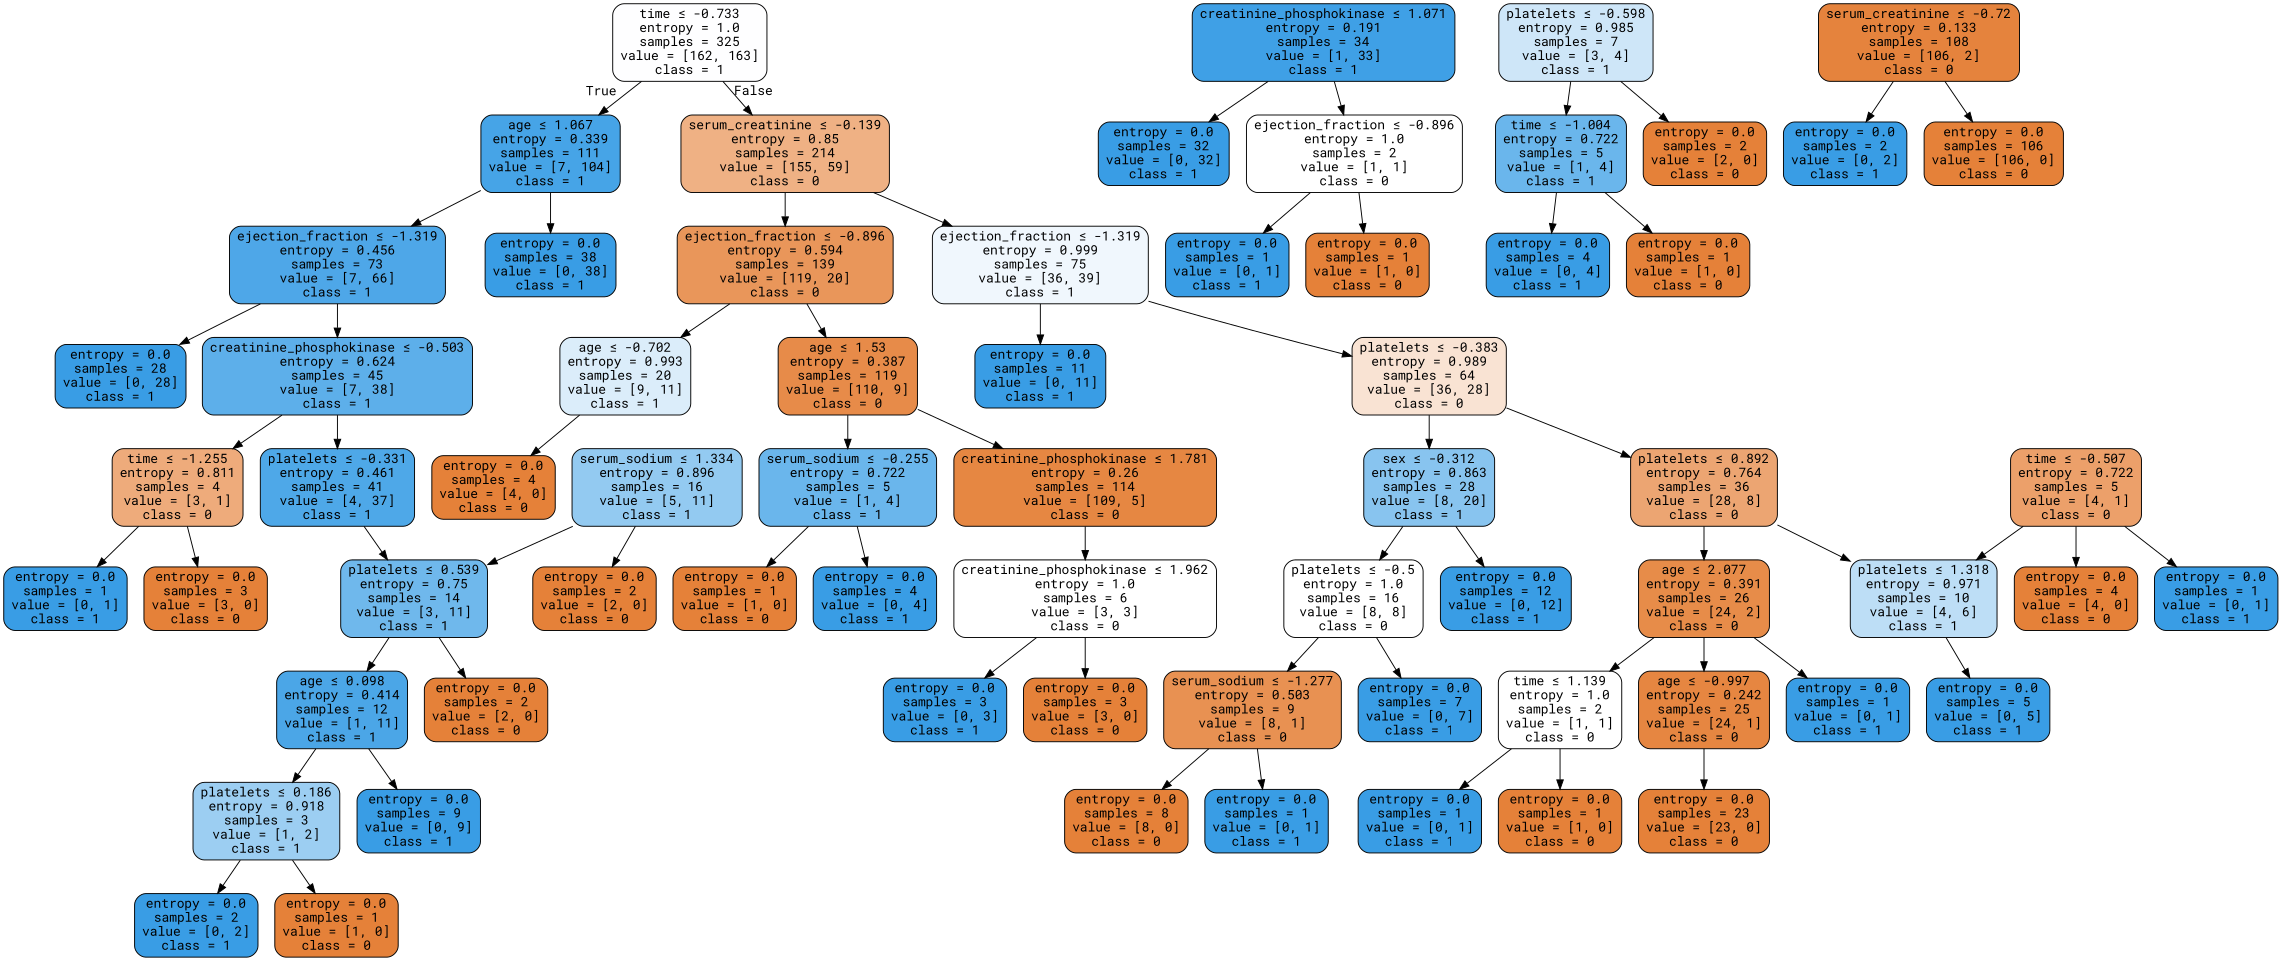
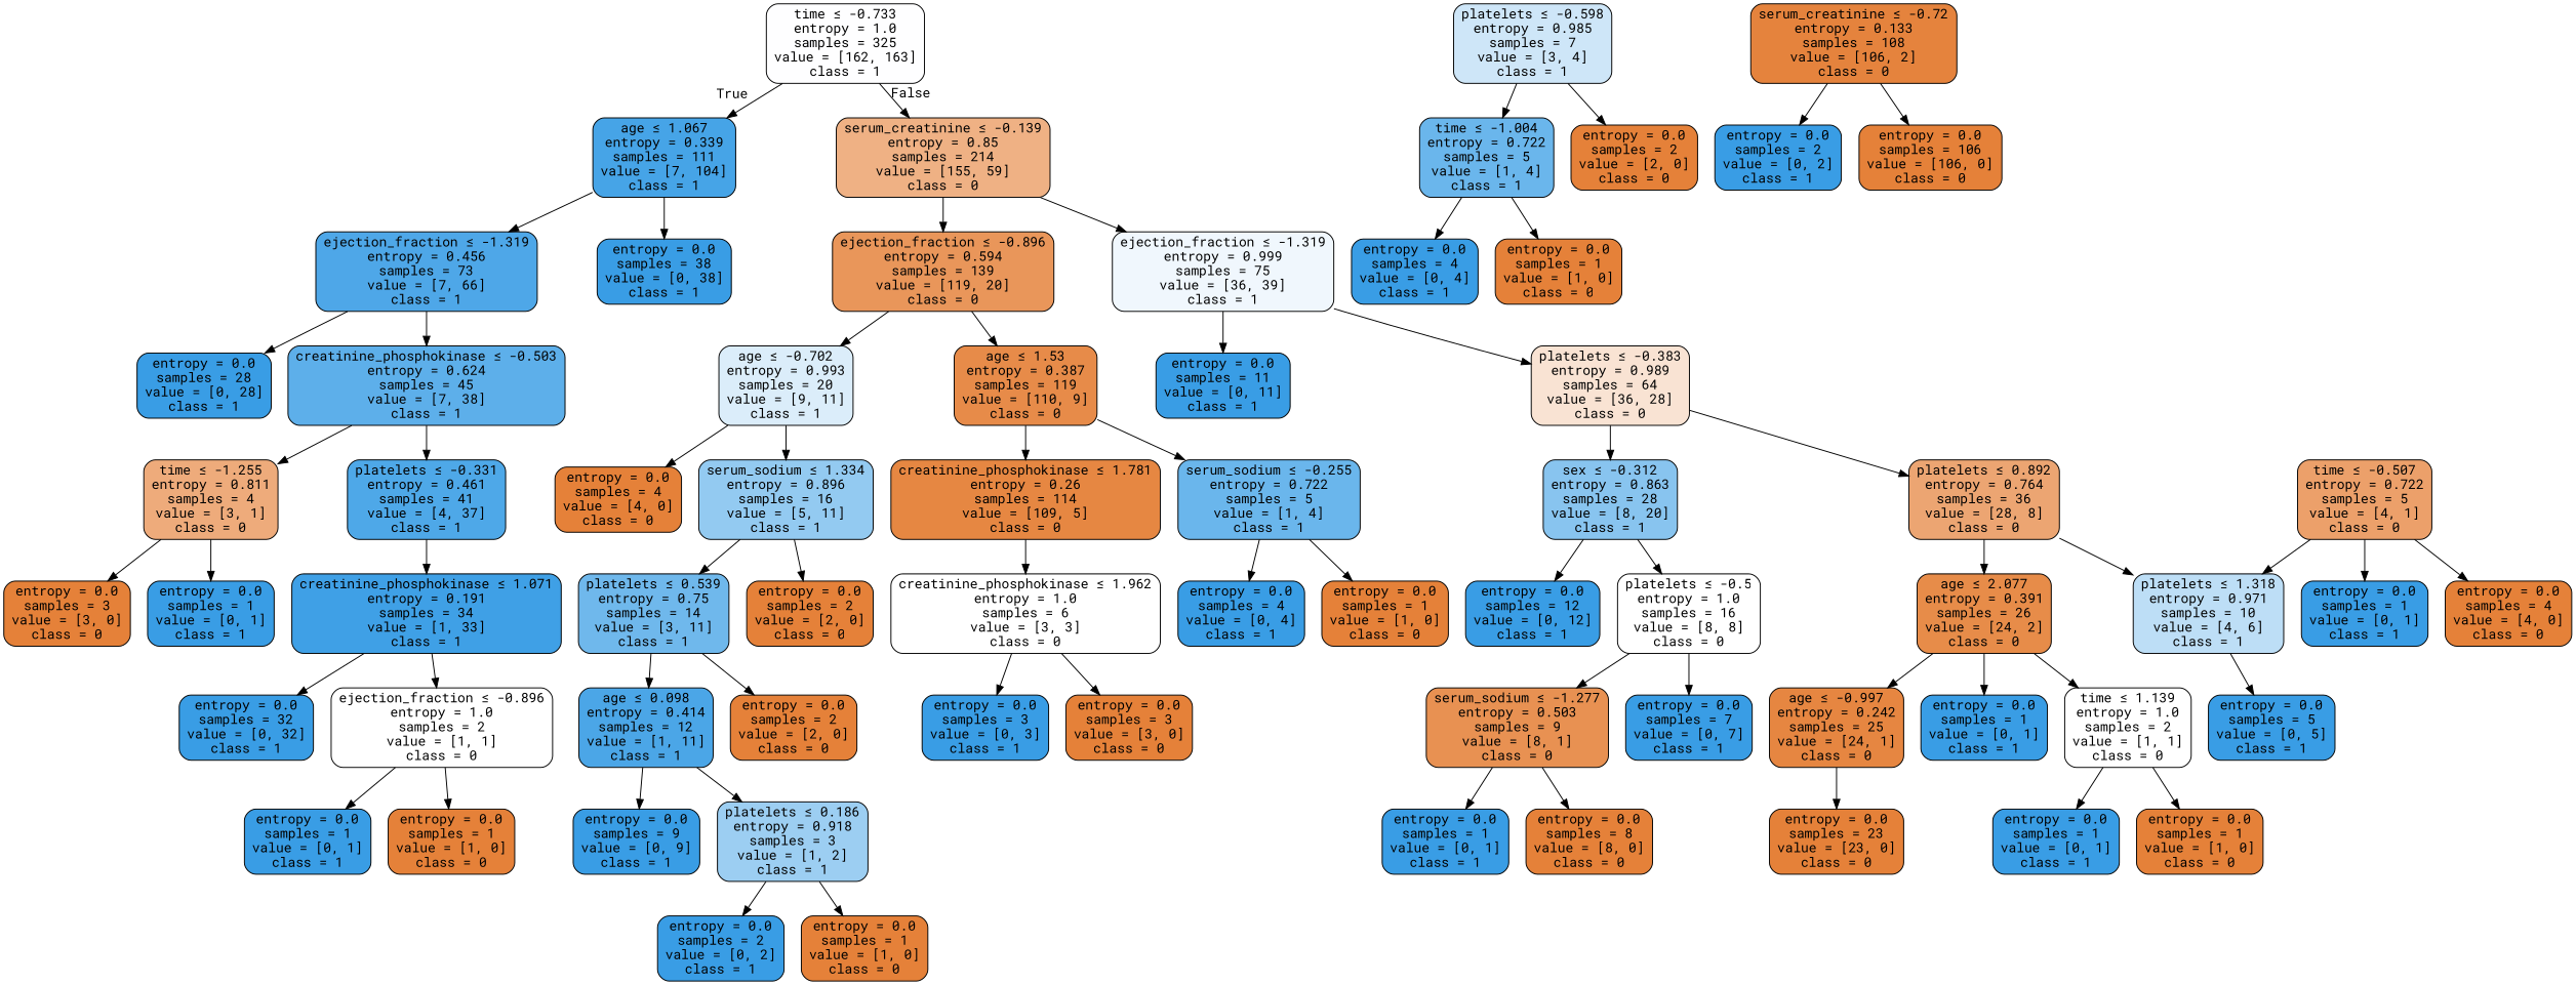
  digraph {
    fontname="Roboto Mono"
    node [color=black fillcolor="#399de5" fontname="Roboto Mono" shape=box style="filled, rounded"]
    edge [fontname="Roboto Mono"]
    n1 [fillcolor="#fefeff" label=<time &le; -0.733<br/>entropy = 1.0<br/>samples = 325<br/>value = [162, 163]<br/>class = 1>]
    n2 [fillcolor="#46a4e7" label=<age &le; 1.067<br/>entropy = 0.339<br/>samples = 111<br/>value = [7, 104]<br/>class = 1>]
    n3 [fillcolor="#efb184" label=<serum_creatinine &le; -0.139<br/>entropy = 0.85<br/>samples = 214<br/>value = [155, 59]<br/>class = 0>]
    n4 [fillcolor="#4ea7e8" label=<ejection_fraction &le; -1.319<br/>entropy = 0.456<br/>samples = 73<br/>value = [7, 66]<br/>class = 1>]
    n5 [label=<entropy = 0.0<br/>samples = 38<br/>value = [0, 38]<br/>class = 1>]
    n6 [fillcolor="#e9965a" label=<ejection_fraction &le; -0.896<br/>entropy = 0.594<br/>samples = 139<br/>value = [119, 20]<br/>class = 0>]
    n7 [fillcolor="#f0f7fd" label=<ejection_fraction &le; -1.319<br/>entropy = 0.999<br/>samples = 75<br/>value = [36, 39]<br/>class = 1>]
    n8 [label=<entropy = 0.0<br/>samples = 28<br/>value = [0, 28]<br/>class = 1>]
    n9 [fillcolor="#5dafea" label=<creatinine_phosphokinase &le; -0.503<br/>entropy = 0.624<br/>samples = 45<br/>value = [7, 38]<br/>class = 1>]
    n10 [fillcolor="#eeab7b" label=<time &le; -1.255<br/>entropy = 0.811<br/>samples = 4<br/>value = [3, 1]<br/>class = 0>]
    n11 [fillcolor="#4ea8e8" label=<platelets &le; -0.331<br/>entropy = 0.461<br/>samples = 41<br/>value = [4, 37]<br/>class = 1>]
    n12 [fillcolor="#e58139" label=<entropy = 0.0<br/>samples = 3<br/>value = [3, 0]<br/>class = 0>]
    n13 [label=<entropy = 0.0<br/>samples = 1<br/>value = [0, 1]<br/>class = 1>]
    n14 [fillcolor="#3fa0e6" label=<creatinine_phosphokinase &le; 1.071<br/>entropy = 0.191<br/>samples = 34<br/>value = [1, 33]<br/>class = 1>]
    n15 [fillcolor="#cee6f8" label=<platelets &le; -0.598<br/>entropy = 0.985<br/>samples = 7<br/>value = [3, 4]<br/>class = 1>]
    n16 [fillcolor="#6ab6ec" label=<time &le; -1.004<br/>entropy = 0.722<br/>samples = 5<br/>value = [1, 4]<br/>class = 1>]
    n17 [fillcolor="#e58139" label=<entropy = 0.0<br/>samples = 2<br/>value = [2, 0]<br/>class = 0>]
    n18 [label=<entropy = 0.0<br/>samples = 32<br/>value = [0, 32]<br/>class = 1>]
    n19 [fillcolor="#ffffff" label=<ejection_fraction &le; -0.896<br/>entropy = 1.0<br/>samples = 2<br/>value = [1, 1]<br/>class = 0>]
    n20 [label=<entropy = 0.0<br/>samples = 4<br/>value = [0, 4]<br/>class = 1>]
    n21 [fillcolor="#e58139" label=<entropy = 0.0<br/>samples = 1<br/>value = [1, 0]<br/>class = 0>]
    n22 [label=<entropy = 0.0<br/>samples = 1<br/>value = [0, 1]<br/>class = 1>]
    n23 [fillcolor="#e58139" label=<entropy = 0.0<br/>samples = 1<br/>value = [1, 0]<br/>class = 0>]
    n24 [fillcolor="#dbedfa" label=<age &le; -0.702<br/>entropy = 0.993<br/>samples = 20<br/>value = [9, 11]<br/>class = 1>]
    n25 [fillcolor="#e78b49" label=<age &le; 1.53<br/>entropy = 0.387<br/>samples = 119<br/>value = [110, 9]<br/>class = 0>]
    n26 [label=<entropy = 0.0<br/>samples = 11<br/>value = [0, 11]<br/>class = 1>]
    n27 [fillcolor="#f9e3d3" label=<platelets &le; -0.383<br/>entropy = 0.989<br/>samples = 64<br/>value = [36, 28]<br/>class = 0>]
    n28 [fillcolor="#e58139" label=<entropy = 0.0<br/>samples = 4<br/>value = [4, 0]<br/>class = 0>]
    n29 [fillcolor="#93caf1" label=<serum_sodium &le; 1.334<br/>entropy = 0.896<br/>samples = 16<br/>value = [5, 11]<br/>class = 1>]
    n30 [fillcolor="#e68742" label=<creatinine_phosphokinase &le; 1.781<br/>entropy = 0.26<br/>samples = 114<br/>value = [109, 5]<br/>class = 0>]
    n31 [fillcolor="#6ab6ec" label=<serum_sodium &le; -0.255<br/>entropy = 0.722<br/>samples = 5<br/>value = [1, 4]<br/>class = 1>]
    n32 [fillcolor="#6fb8ec" label=<platelets &le; 0.539<br/>entropy = 0.75<br/>samples = 14<br/>value = [3, 11]<br/>class = 1>]
    n33 [fillcolor="#e58139" label=<entropy = 0.0<br/>samples = 2<br/>value = [2, 0]<br/>class = 0>]
    n34 [fillcolor="#4ba6e7" label=<age &le; 0.098<br/>entropy = 0.414<br/>samples = 12<br/>value = [1, 11]<br/>class = 1>]
    n35 [fillcolor="#e58139" label=<entropy = 0.0<br/>samples = 2<br/>value = [2, 0]<br/>class = 0>]
    n36 [label=<entropy = 0.0<br/>samples = 9<br/>value = [0, 9]<br/>class = 1>]
    n37 [fillcolor="#9ccef2" label=<platelets &le; 0.186<br/>entropy = 0.918<br/>samples = 3<br/>value = [1, 2]<br/>class = 1>]
    n38 [label=<entropy = 0.0<br/>samples = 2<br/>value = [0, 2]<br/>class = 1>]
    n39 [fillcolor="#e58139" label=<entropy = 0.0<br/>samples = 1<br/>value = [1, 0]<br/>class = 0>]
    n40 [fillcolor="#ffffff" label=<creatinine_phosphokinase &le; 1.962<br/>entropy = 1.0<br/>samples = 6<br/>value = [3, 3]<br/>class = 0>]
    n41 [label=<entropy = 0.0<br/>samples = 4<br/>value = [0, 4]<br/>class = 1>]
    n42 [fillcolor="#e58139" label=<entropy = 0.0<br/>samples = 1<br/>value = [1, 0]<br/>class = 0>]
    n43 [fillcolor="#e5833d" label=<serum_creatinine &le; -0.72<br/>entropy = 0.133<br/>samples = 108<br/>value = [106, 2]<br/>class = 0>]
    n44 [label=<entropy = 0.0<br/>samples = 2<br/>value = [0, 2]<br/>class = 1>]
    n45 [fillcolor="#e58139" label=<entropy = 0.0<br/>samples = 106<br/>value = [106, 0]<br/>class = 0>]
    n46 [label=<entropy = 0.0<br/>samples = 3<br/>value = [0, 3]<br/>class = 1>]
    n47 [fillcolor="#e58139" label=<entropy = 0.0<br/>samples = 3<br/>value = [3, 0]<br/>class = 0>]
    n48 [fillcolor="#88c4ef" label=<sex &le; -0.312<br/>entropy = 0.863<br/>samples = 28<br/>value = [8, 20]<br/>class = 1>]
    n49 [fillcolor="#eca572" label=<platelets &le; 0.892<br/>entropy = 0.764<br/>samples = 36<br/>value = [28, 8]<br/>class = 0>]
    n50 [label=<entropy = 0.0<br/>samples = 12<br/>value = [0, 12]<br/>class = 1>]
    n51 [fillcolor="#ffffff" label=<platelets &le; -0.5<br/>entropy = 1.0<br/>samples = 16<br/>value = [8, 8]<br/>class = 0>]
    n52 [fillcolor="#e78c49" label=<age &le; 2.077<br/>entropy = 0.391<br/>samples = 26<br/>value = [24, 2]<br/>class = 0>]
    n53 [fillcolor="#bddef6" label=<platelets &le; 1.318<br/>entropy = 0.971<br/>samples = 10<br/>value = [4, 6]<br/>class = 1>]
    n54 [fillcolor="#e89152" label=<serum_sodium &le; -1.277<br/>entropy = 0.503<br/>samples = 9<br/>value = [8, 1]<br/>class = 0>]
    n55 [label=<entropy = 0.0<br/>samples = 7<br/>value = [0, 7]<br/>class = 1>]
    n56 [label=<entropy = 0.0<br/>samples = 1<br/>value = [0, 1]<br/>class = 1>]
    n57 [fillcolor="#e58139" label=<entropy = 0.0<br/>samples = 8<br/>value = [8, 0]<br/>class = 0>]
    n58 [fillcolor="#e68641" label=<age &le; -0.997<br/>entropy = 0.242<br/>samples = 25<br/>value = [24, 1]<br/>class = 0>]
    n59 [label=<entropy = 0.0<br/>samples = 1<br/>value = [0, 1]<br/>class = 1>]
    n60 [fillcolor="#ffffff" label=<time &le; 1.139<br/>entropy = 1.0<br/>samples = 2<br/>value = [1, 1]<br/>class = 0>]
    n61 [label=<entropy = 0.0<br/>samples = 5<br/>value = [0, 5]<br/>class = 1>]
    n62 [fillcolor="#e58139" label=<entropy = 0.0<br/>samples = 23<br/>value = [23, 0]<br/>class = 0>]
    n63 [label=<entropy = 0.0<br/>samples = 1<br/>value = [0, 1]<br/>class = 1>]
    n64 [fillcolor="#e58139" label=<entropy = 0.0<br/>samples = 1<br/>value = [1, 0]<br/>class = 0>]
    n65 [fillcolor="#eca06a" label=<time &le; -0.507<br/>entropy = 0.722<br/>samples = 5<br/>value = [4, 1]<br/>class = 0>]
    n66 [label=<entropy = 0.0<br/>samples = 1<br/>value = [0, 1]<br/>class = 1>]
    n67 [fillcolor="#e58139" label=<entropy = 0.0<br/>samples = 4<br/>value = [4, 0]<br/>class = 0>]
    n1 -> n2 [headlabel=True labelangle=45 labeldistance=2.5]
    n1 -> n3 [headlabel=False labelangle=-45 labeldistance=2.5]
    n2 -> n4
    n2 -> n5
    n3 -> n6
    n3 -> n7
    n4 -> n8
    n4 -> n9
    n6 -> n24
    n6 -> n25
    n7 -> n26
    n7 -> n27
    n9 -> n10
    n9 -> n11
    n10 -> n12
    n10 -> n13
-   n11 -> n32
+   n11 -> n14
    n14 -> n18
    n14 -> n19
    n15 -> n16
    n15 -> n17
    n16 -> n20
    n16 -> n21
    n19 -> n22
    n19 -> n23
    n24 -> n28
+   n24 -> n29
    n25 -> n30
    n25 -> n31
    n27 -> n48
    n27 -> n49
    n29 -> n32
    n29 -> n33
    n30 -> n40
    n31 -> n41
    n31 -> n42
    n32 -> n34
    n32 -> n35
    n34 -> n36
    n34 -> n37
    n37 -> n38
    n37 -> n39
    n40 -> n46
    n40 -> n47
    n43 -> n44
    n43 -> n45
    n48 -> n50
    n48 -> n51
    n49 -> n52
    n49 -> n53
    n51 -> n54
    n51 -> n55
    n52 -> n58
    n52 -> n59
    n52 -> n60
    n53 -> n61
    n54 -> n56
    n54 -> n57
    n58 -> n62
    n60 -> n63
    n60 -> n64
    n65 -> n53
    n65 -> n66
    n65 -> n67
  }
